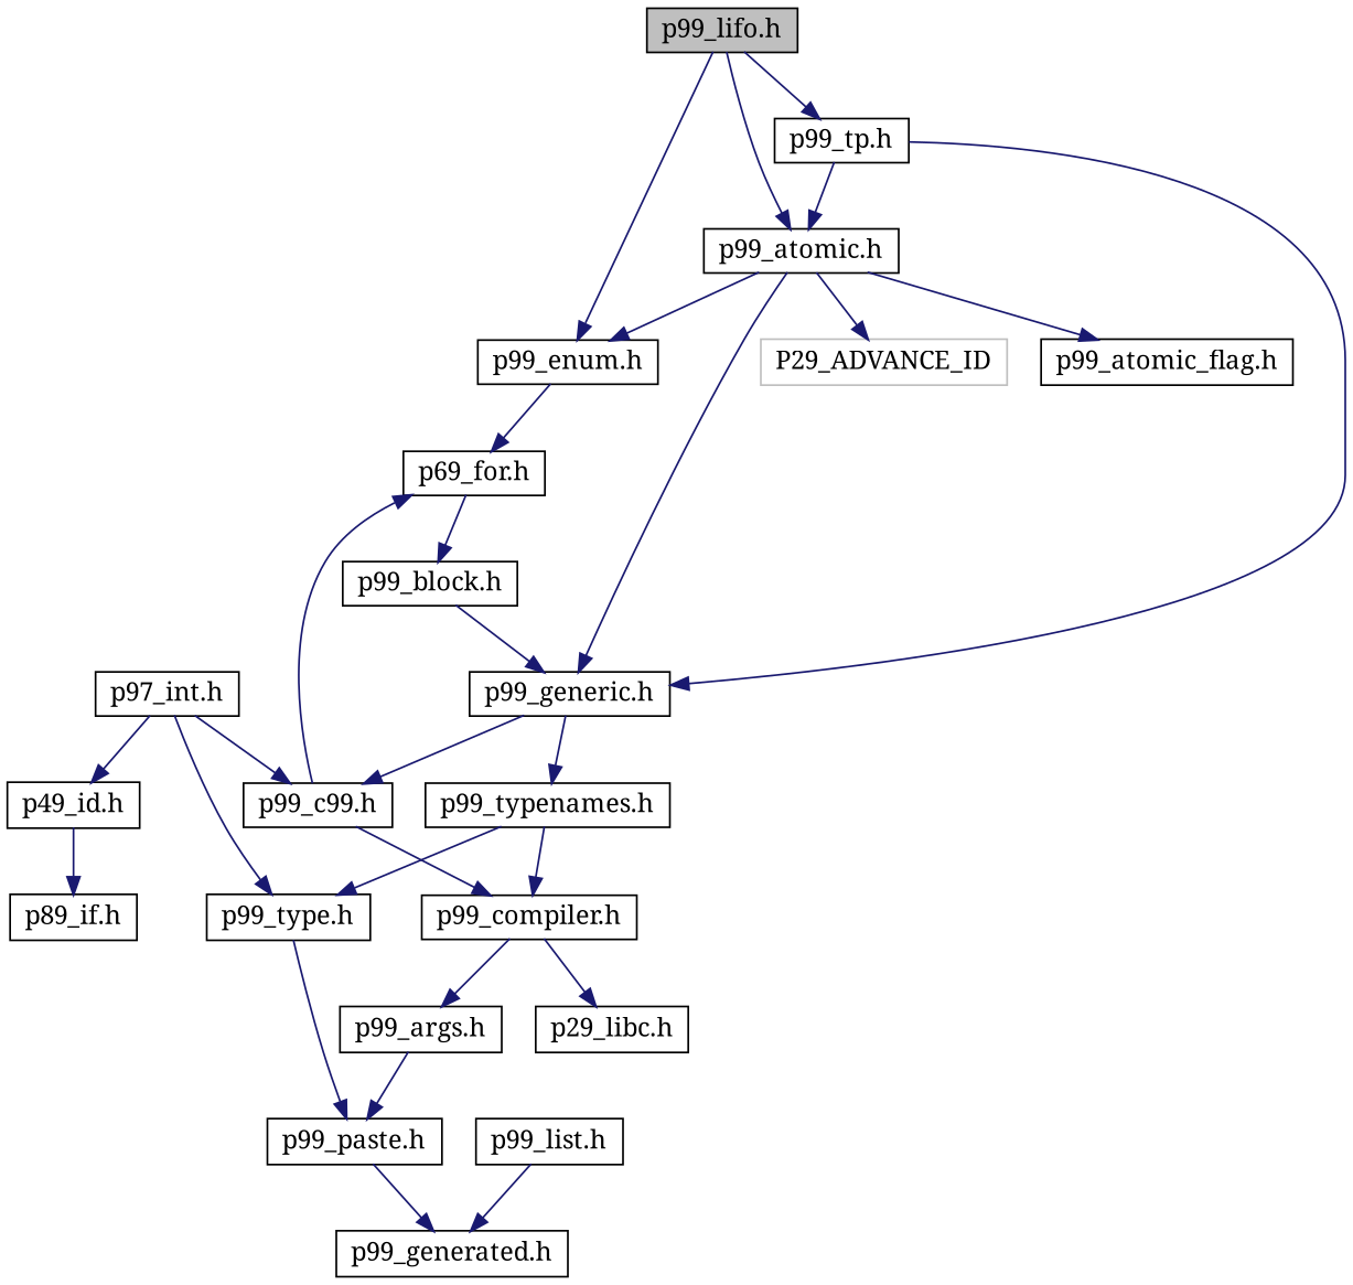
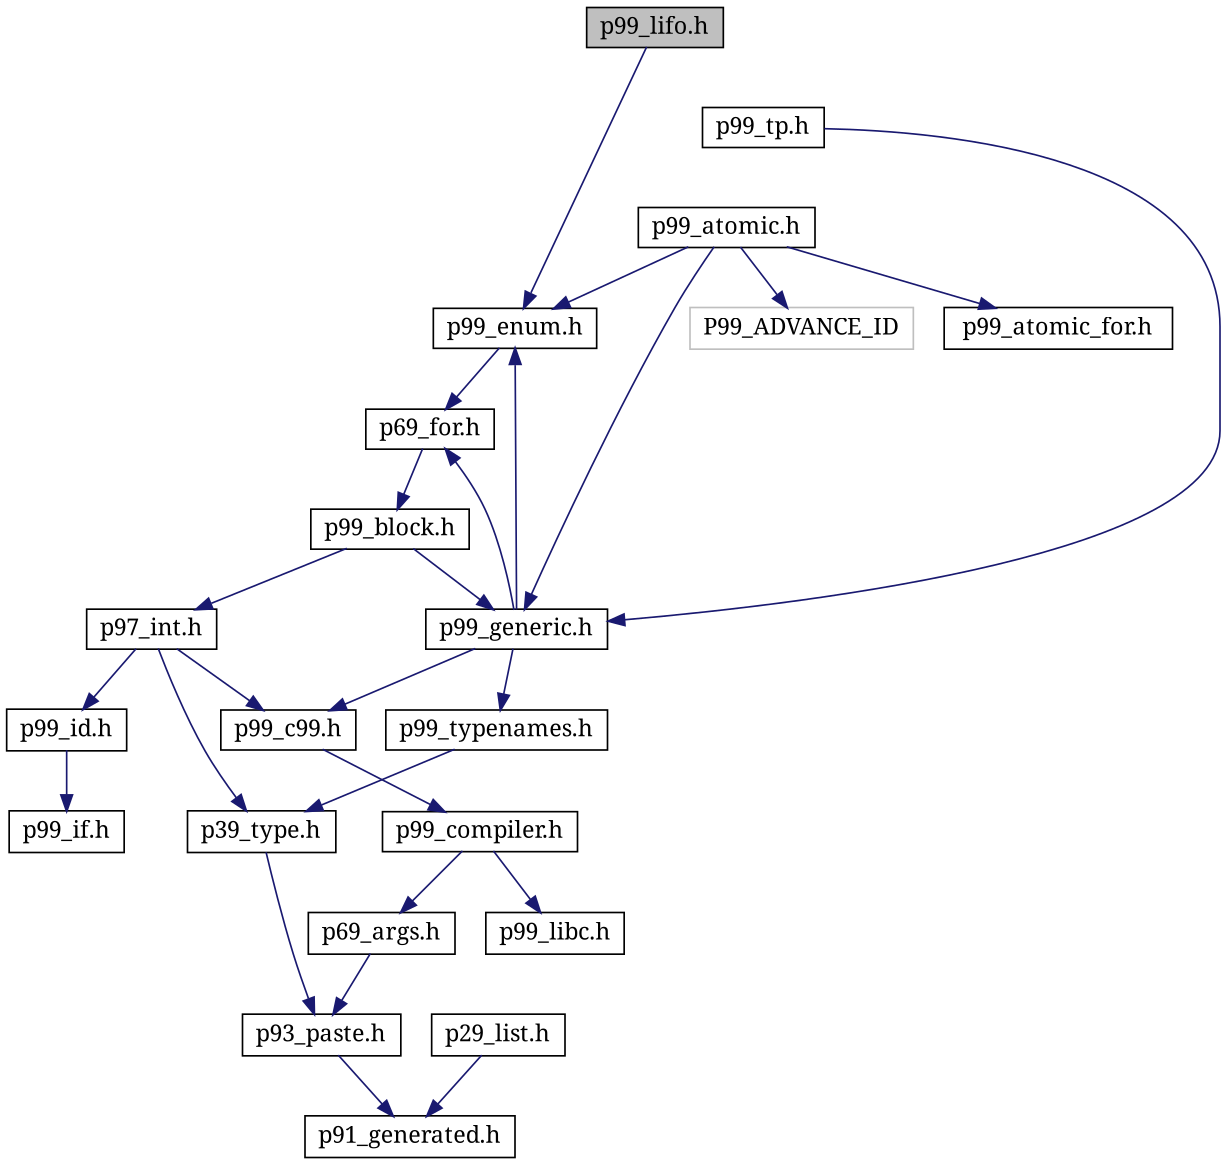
  digraph {
    fontname="Noto Serif"
    node [color=black fillcolor=white fontname="Noto Serif" fontsize=14 shape=record style=filled]
    edge [color=midnightblue fontname="Noto Serif" fontsize=14 labelfontname=Helvetica labelfontsize=14 style=solid]
    n1 [fillcolor=grey75 fontcolor=black height=0.2 label="p99_lifo.h" width=0.4]
    n2 [height=0.2 label="p99_enum.h" width=0.4]
    n3 [height=0.2 label="p99_atomic.h" width=0.4]
    n4 [height=0.2 label="p99_tp.h" width=0.4]
    n5 [height=0.2 label="p69_for.h" width=0.4]
    n6 [height=0.2 label="p99_generic.h" width=0.4]
    n7 [height=0.2 label="p99_c99.h" width=0.4]
    n8 [height=0.2 label="p99_typenames.h" width=0.4]
-   n9 [color=grey75 height=0.2 label=P29_ADVANCE_ID width=0.4]
-   n10 [height=0.2 label="p99_atomic_flag.h" width=0.4]
+   n9 [color=grey75 height=0.2 label=P99_ADVANCE_ID width=0.4]
+   n10 [height=0.2 label="p99_atomic_for.h" width=0.4]
    n11 [height=0.2 label="p99_block.h" width=0.4]
    n12 [height=0.2 label="p97_int.h" width=0.4]
-   n13 [height=0.2 label="p49_id.h" width=0.4]
-   n14 [height=0.2 label="p99_type.h" width=0.4]
+   n13 [height=0.2 label="p99_id.h" width=0.4]
+   n14 [height=0.2 label="p39_type.h" width=0.4]
    n15 [height=0.2 label="p99_compiler.h" width=0.4]
-   n16 [height=0.2 label="p89_if.h" width=0.4]
-   n17 [height=0.2 label="p99_paste.h" width=0.4]
-   n18 [height=0.2 label="p99_args.h" width=0.4]
-   n19 [height=0.2 label="p29_libc.h" width=0.4]
-   n20 [height=0.2 label="p99_generated.h" width=0.4]
-   n21 [height=0.2 label="p99_list.h" width=0.4]
+   n16 [height=0.2 label="p99_if.h" width=0.4]
+   n17 [height=0.2 label="p93_paste.h" width=0.4]
+   n18 [height=0.2 label="p69_args.h" width=0.4]
+   n19 [height=0.2 label="p99_libc.h" width=0.4]
+   n20 [height=0.2 label="p91_generated.h" width=0.4]
+   n21 [height=0.2 label="p29_list.h" width=0.4]
    n1 -> n2
-   n1 -> n3
-   n1 -> n4
    n2 -> n5
    n3 -> n2
    n3 -> n6
    n3 -> n9
    n3 -> n10
-   n4 -> n3
    n4 -> n6
    n5 -> n11
-   n7 -> n5
+   n6 -> n2
+   n6 -> n5
    n6 -> n7
    n6 -> n8
    n7 -> n15
    n8 -> n14
-   n8 -> n15
    n11 -> n6
+   n11 -> n12
    n12 -> n7
    n12 -> n13
    n12 -> n14
    n13 -> n16
    n14 -> n17
    n15 -> n18
    n15 -> n19
    n17 -> n20
    n18 -> n17
    n21 -> n20
  }
